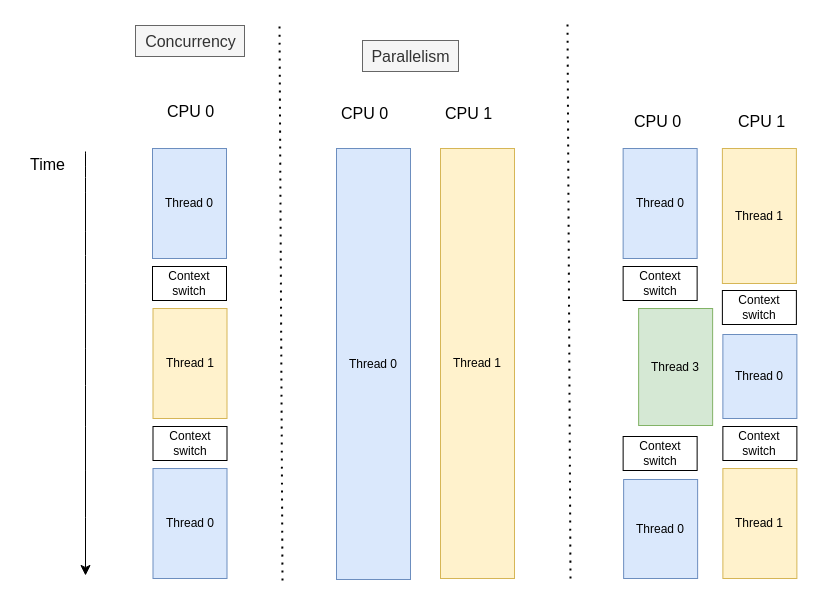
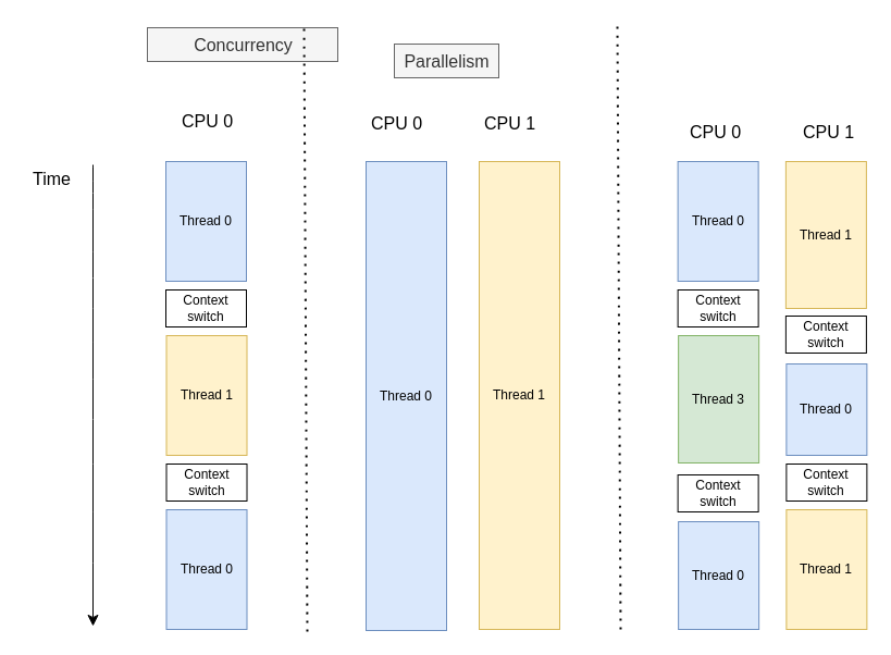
  <mxCell id="0" />
  <mxCell id="1" parent="0" />
  <mxCell id="2" value="Thread 0" style="rounded=0;whiteSpace=wrap;html=1;fillColor=#dae8fc;strokeColor=#6c8ebf;" parent="1" vertex="1"><mxGeometry x="152" y="148" width="74" height="110" as="geometry" /></mxCell>
  <mxCell id="3" value="CPU 0" style="text;html=1;align=center;verticalAlign=middle;resizable=0;points=[];autosize=1;strokeColor=none;fillColor=none;fontSize=16;" parent="1" vertex="1"><mxGeometry x="157" y="95" width="65" height="31" as="geometry" /></mxCell>
  <mxCell id="4" value="" style="endArrow=classic;html=1;rounded=0;fontSize=12;startSize=8;endSize=8;curved=1;" parent="1" edge="1"><mxGeometry width="50" height="50" relative="1" as="geometry"><mxPoint x="85" y="151" as="sourcePoint" /><mxPoint x="85" y="575" as="targetPoint" /></mxGeometry></mxCell>
  <mxCell id="5" value="Time" style="text;html=1;align=center;verticalAlign=middle;resizable=0;points=[];autosize=1;strokeColor=none;fillColor=none;fontSize=16;" parent="1" vertex="1"><mxGeometry x="20" y="148" width="53" height="31" as="geometry" /></mxCell>
  <mxCell id="6" value="Thread 1" style="rounded=0;whiteSpace=wrap;html=1;fillColor=#fff2cc;strokeColor=#d6b656;" parent="1" vertex="1"><mxGeometry x="152.5" y="308" width="74" height="110" as="geometry" /></mxCell>
  <mxCell id="7" value="Context switch" style="rounded=0;whiteSpace=wrap;html=1;" parent="1" vertex="1"><mxGeometry x="152" y="266" width="74" height="34" as="geometry" /></mxCell>
  <mxCell id="8" value="Context switch" style="rounded=0;whiteSpace=wrap;html=1;" parent="1" vertex="1"><mxGeometry x="152.5" y="426" width="74" height="34" as="geometry" /></mxCell>
  <mxCell id="9" value="Thread 0" style="rounded=0;whiteSpace=wrap;html=1;fillColor=#dae8fc;strokeColor=#6c8ebf;" parent="1" vertex="1"><mxGeometry x="152.5" y="468" width="74" height="110" as="geometry" /></mxCell>
- <mxCell id="10" value="Concurrency" style="text;html=1;align=center;verticalAlign=middle;resizable=0;points=[];autosize=1;strokeColor=#666666;fillColor=#f5f5f5;fontSize=16;fontColor=#333333;" parent="1" vertex="1"><mxGeometry x="135" y="25" width="109" height="31" as="geometry" /></mxCell>
+ <mxCell id="10" value="Concurrency" style="text;html=1;align=center;verticalAlign=middle;resizable=0;points=[];autosize=1;strokeColor=#666666;fillColor=#f5f5f5;fontSize=16;fontColor=#333333;" parent="1" vertex="1"><mxGeometry x="135" y="25" width="175" height="31" as="geometry" /></mxCell>
  <mxCell id="11" value="Thread 0" style="rounded=0;whiteSpace=wrap;html=1;fillColor=#dae8fc;strokeColor=#6c8ebf;" parent="1" vertex="1"><mxGeometry x="336" y="148" width="74" height="431" as="geometry" /></mxCell>
  <mxCell id="12" value="CPU 0" style="text;html=1;align=center;verticalAlign=middle;resizable=0;points=[];autosize=1;strokeColor=none;fillColor=none;fontSize=16;" parent="1" vertex="1"><mxGeometry x="331" y="97" width="65" height="31" as="geometry" /></mxCell>
  <mxCell id="13" value="Parallelism" style="text;html=1;align=center;verticalAlign=middle;resizable=0;points=[];autosize=1;strokeColor=#666666;fillColor=#f5f5f5;fontSize=16;fontColor=#333333;" parent="1" vertex="1"><mxGeometry x="362" y="40" width="96" height="31" as="geometry" /></mxCell>
  <mxCell id="14" value="Thread 1" style="rounded=0;whiteSpace=wrap;html=1;fillColor=#fff2cc;strokeColor=#d6b656;" parent="1" vertex="1"><mxGeometry x="440" y="148" width="74" height="430" as="geometry" /></mxCell>
  <mxCell id="15" value="CPU 1" style="text;html=1;align=center;verticalAlign=middle;resizable=0;points=[];autosize=1;strokeColor=none;fillColor=none;fontSize=16;" parent="1" vertex="1"><mxGeometry x="435" y="97" width="65" height="31" as="geometry" /></mxCell>
  <mxCell id="16" value="" style="endArrow=none;dashed=1;html=1;dashPattern=1 3;strokeWidth=2;rounded=0;fontSize=12;startSize=8;endSize=8;curved=1;" parent="1" edge="1"><mxGeometry width="50" height="50" relative="1" as="geometry"><mxPoint x="282" y="580" as="sourcePoint" /><mxPoint x="279" y="21" as="targetPoint" /></mxGeometry></mxCell>
  <mxCell id="17" value="CPU 0" style="text;html=1;align=center;verticalAlign=middle;resizable=0;points=[];autosize=1;strokeColor=none;fillColor=none;fontSize=16;" parent="1" vertex="1"><mxGeometry x="624" y="105" width="65" height="31" as="geometry" /></mxCell>
  <mxCell id="18" value="CPU 1" style="text;html=1;align=center;verticalAlign=middle;resizable=0;points=[];autosize=1;strokeColor=none;fillColor=none;fontSize=16;" parent="1" vertex="1"><mxGeometry x="728" y="105" width="65" height="31" as="geometry" /></mxCell>
  <mxCell id="19" value="" style="endArrow=none;dashed=1;html=1;dashPattern=1 3;strokeWidth=2;rounded=0;fontSize=12;startSize=8;endSize=8;curved=1;" parent="1" edge="1"><mxGeometry width="50" height="50" relative="1" as="geometry"><mxPoint x="570" y="578" as="sourcePoint" /><mxPoint x="567" y="20" as="targetPoint" /></mxGeometry></mxCell>
  <mxCell id="20" value="Thread 0" style="rounded=0;whiteSpace=wrap;html=1;fillColor=#dae8fc;strokeColor=#6c8ebf;" parent="1" vertex="1"><mxGeometry x="622.63" y="148" width="74" height="110" as="geometry" /></mxCell>
- <mxCell id="21" value="Thread 3" style="rounded=0;whiteSpace=wrap;html=1;fillColor=#d5e8d4;strokeColor=#82b366;" parent="1" vertex="1"><mxGeometry x="638.13" y="308" width="74" height="117" as="geometry" /></mxCell>
+ <mxCell id="21" value="Thread 3" style="rounded=0;whiteSpace=wrap;html=1;fillColor=#d5e8d4;strokeColor=#82b366;" parent="1" vertex="1"><mxGeometry x="623.13" y="308" width="74" height="117" as="geometry" /></mxCell>
  <mxCell id="22" value="Context switch" style="rounded=0;whiteSpace=wrap;html=1;" parent="1" vertex="1"><mxGeometry x="622.63" y="266" width="74" height="34" as="geometry" /></mxCell>
  <mxCell id="23" value="Context switch" style="rounded=0;whiteSpace=wrap;html=1;" parent="1" vertex="1"><mxGeometry x="622.63" y="436" width="74" height="34" as="geometry" /></mxCell>
  <mxCell id="24" value="Thread 0" style="rounded=0;whiteSpace=wrap;html=1;fillColor=#dae8fc;strokeColor=#6c8ebf;" parent="1" vertex="1"><mxGeometry x="623.13" y="479" width="74" height="99" as="geometry" /></mxCell>
  <mxCell id="25" value="Thread 1" style="rounded=0;whiteSpace=wrap;html=1;fillColor=#fff2cc;strokeColor=#d6b656;" parent="1" vertex="1"><mxGeometry x="721.88" y="148" width="74" height="135" as="geometry" /></mxCell>
  <mxCell id="26" value="Thread 0" style="rounded=0;whiteSpace=wrap;html=1;fillColor=#dae8fc;strokeColor=#6c8ebf;" parent="1" vertex="1"><mxGeometry x="722.38" y="334" width="74" height="84" as="geometry" /></mxCell>
  <mxCell id="27" value="Context switch" style="rounded=0;whiteSpace=wrap;html=1;" parent="1" vertex="1"><mxGeometry x="721.88" y="290" width="74" height="34" as="geometry" /></mxCell>
  <mxCell id="28" value="Context switch" style="rounded=0;whiteSpace=wrap;html=1;" parent="1" vertex="1"><mxGeometry x="722.38" y="426" width="74" height="34" as="geometry" /></mxCell>
  <mxCell id="29" value="Thread 1" style="rounded=0;whiteSpace=wrap;html=1;fillColor=#fff2cc;strokeColor=#d6b656;" parent="1" vertex="1"><mxGeometry x="722.38" y="468" width="74" height="110" as="geometry" /></mxCell>
